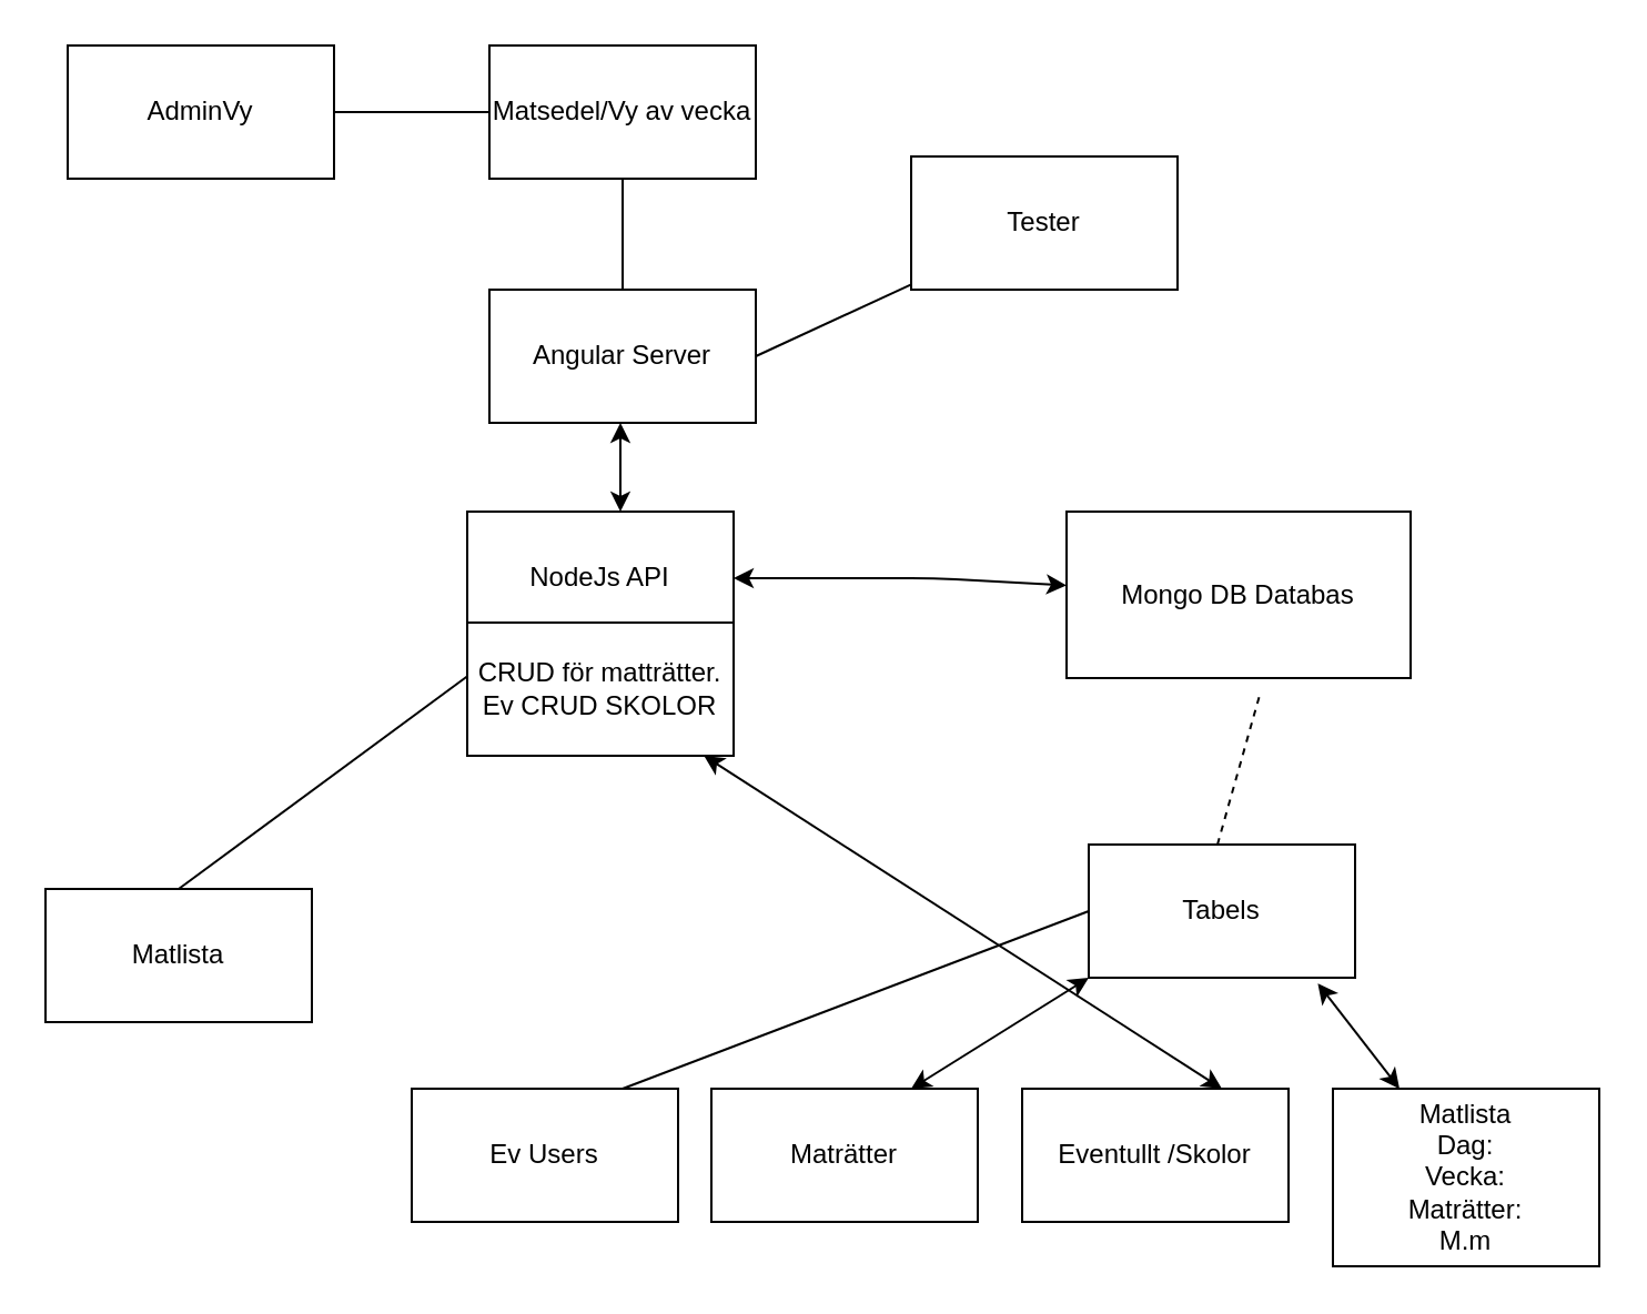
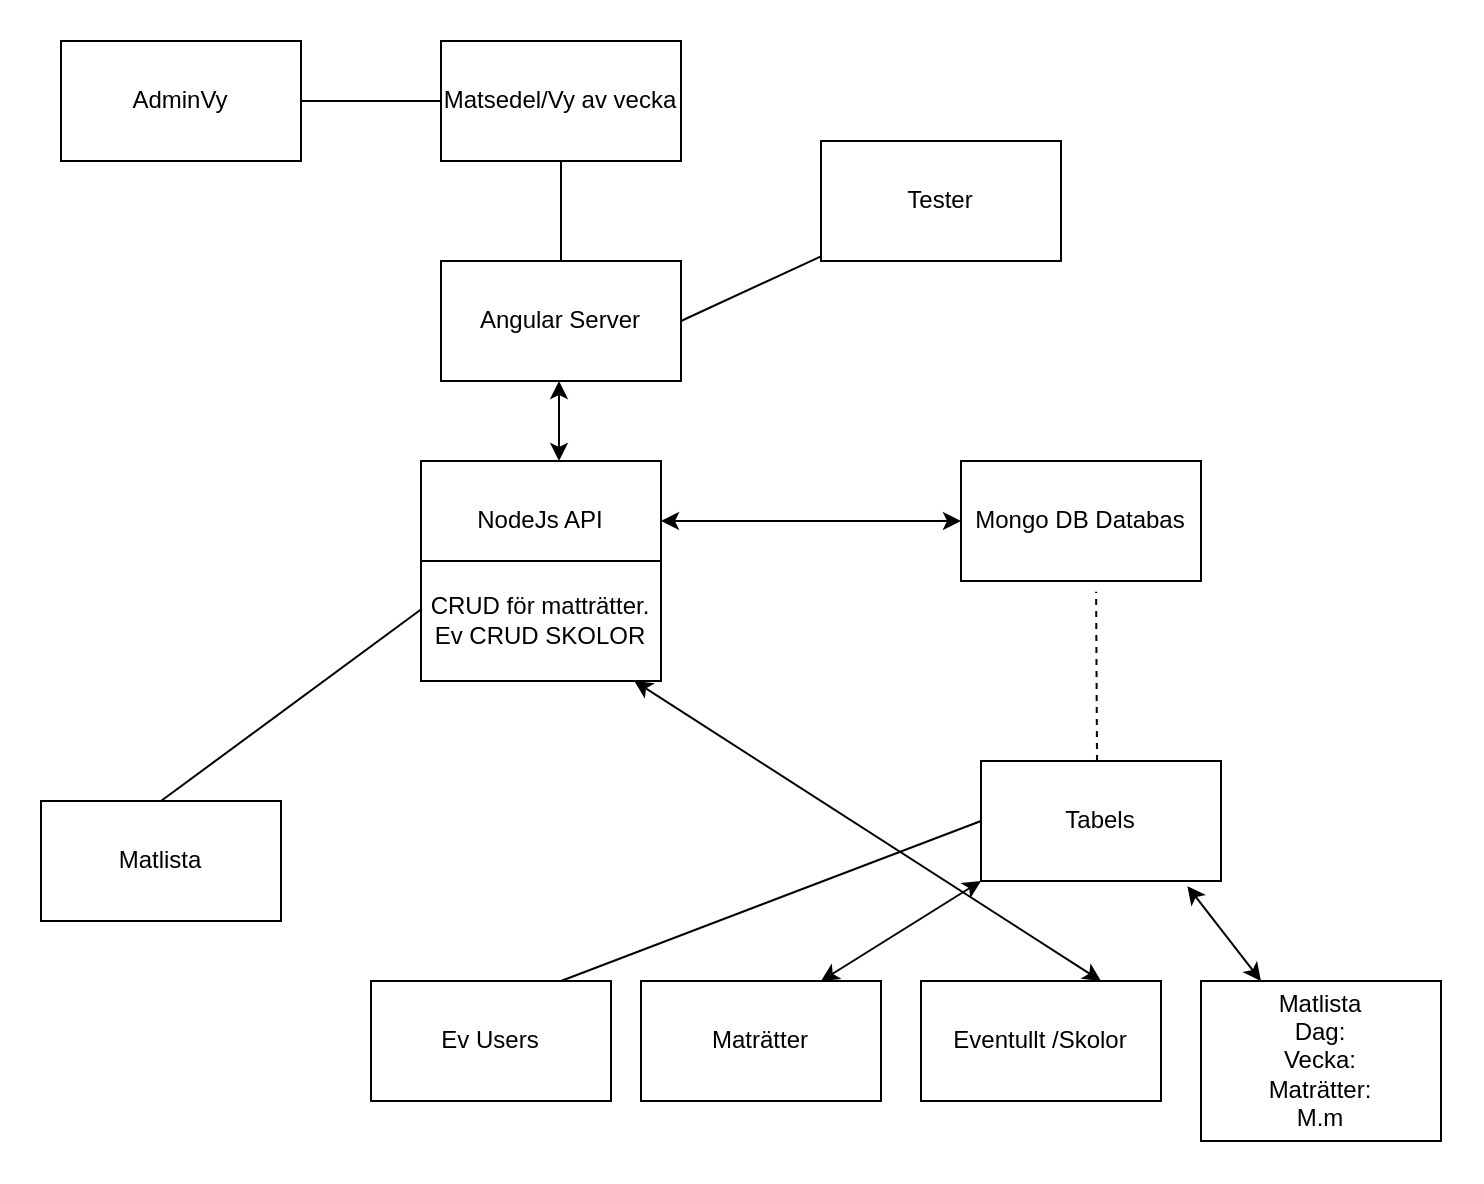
  <mxCell id="0" />
  <mxCell id="1" parent="0" />
  <mxCell id="2" value="NodeJs API" style="rounded=0;whiteSpace=wrap;html=1;" parent="1" vertex="1"><mxGeometry x="210" y="230" width="120" height="60" as="geometry" /></mxCell>
  <mxCell id="3" value="Angular Server" style="rounded=0;whiteSpace=wrap;html=1;" vertex="1" parent="1"><mxGeometry x="220" y="130" width="120" height="60" as="geometry" /></mxCell>
  <mxCell id="4" value="" style="endArrow=classic;startArrow=classic;html=1;" edge="1" parent="1"><mxGeometry width="50" height="50" relative="1" as="geometry"><mxPoint x="279" y="230" as="sourcePoint" /><mxPoint x="279" y="190" as="targetPoint" /></mxGeometry></mxCell>
  <mxCell id="5" value="" style="endArrow=classic;startArrow=classic;html=1;exitX=1;exitY=0.5;exitDx=0;exitDy=0;" edge="1" parent="1" source="2" target="6"><mxGeometry width="50" height="50" relative="1" as="geometry"><mxPoint x="280" y="130" as="sourcePoint" /><mxPoint x="510" y="260" as="targetPoint" /><Array as="points"><mxPoint x="420" y="260" /></Array></mxGeometry></mxCell>
- <mxCell id="6" value="Mongo DB Databas" style="rounded=0;whiteSpace=wrap;html=1;" vertex="1" parent="1"><mxGeometry x="480" y="230" width="155" height="75" as="geometry" /></mxCell>
+ <mxCell id="6" value="Mongo DB Databas" style="rounded=0;whiteSpace=wrap;html=1;" vertex="1" parent="1"><mxGeometry x="480" y="230" width="120" height="60" as="geometry" /></mxCell>
  <mxCell id="7" value="" style="endArrow=none;html=1;" edge="1" parent="1" target="2"><mxGeometry width="50" height="50" relative="1" as="geometry"><mxPoint x="80" y="400" as="sourcePoint" /><mxPoint x="330" y="250" as="targetPoint" /></mxGeometry></mxCell>
  <mxCell id="8" value="Matlista" style="rounded=0;whiteSpace=wrap;html=1;" vertex="1" parent="1"><mxGeometry x="20" y="400" width="120" height="60" as="geometry" /></mxCell>
  <mxCell id="9" value="" style="endArrow=none;dashed=1;html=1;entryX=0.563;entryY=1.09;entryDx=0;entryDy=0;entryPerimeter=0;" edge="1" parent="1" target="6"><mxGeometry width="50" height="50" relative="1" as="geometry"><mxPoint x="548" y="380" as="sourcePoint" /><mxPoint x="330" y="250" as="targetPoint" /></mxGeometry></mxCell>
  <mxCell id="10" value="Tabels" style="rounded=0;whiteSpace=wrap;html=1;" vertex="1" parent="1"><mxGeometry x="490" y="380" width="120" height="60" as="geometry" /></mxCell>
  <mxCell id="11" value="" style="endArrow=none;html=1;exitX=0.5;exitY=0;exitDx=0;exitDy=0;" edge="1" parent="1" source="3" target="12"><mxGeometry width="50" height="50" relative="1" as="geometry"><mxPoint x="340" y="110" as="sourcePoint" /><mxPoint x="360" y="80" as="targetPoint" /><Array as="points" /></mxGeometry></mxCell>
  <mxCell id="12" value="Matsedel/Vy av vecka" style="rounded=0;whiteSpace=wrap;html=1;" vertex="1" parent="1"><mxGeometry x="220" y="20" width="120" height="60" as="geometry" /></mxCell>
  <mxCell id="13" value="" style="endArrow=none;html=1;exitX=0;exitY=0.5;exitDx=0;exitDy=0;" edge="1" parent="1" source="12" target="14"><mxGeometry width="50" height="50" relative="1" as="geometry"><mxPoint x="180" y="44" as="sourcePoint" /><mxPoint x="360" y="50" as="targetPoint" /></mxGeometry></mxCell>
  <mxCell id="14" value="AdminVy" style="rounded=0;whiteSpace=wrap;html=1;" vertex="1" parent="1"><mxGeometry x="30" y="20" width="120" height="60" as="geometry" /></mxCell>
  <mxCell id="15" value="CRUD för matträtter.&lt;br&gt;Ev CRUD SKOLOR" style="rounded=0;whiteSpace=wrap;html=1;" vertex="1" parent="1"><mxGeometry x="210" y="280" width="120" height="60" as="geometry" /></mxCell>
  <mxCell id="16" value="" style="endArrow=classic;startArrow=classic;html=1;entryX=0;entryY=1;entryDx=0;entryDy=0;exitX=0.75;exitY=0;exitDx=0;exitDy=0;" edge="1" parent="1" source="17" target="10"><mxGeometry width="50" height="50" relative="1" as="geometry"><mxPoint x="440" y="490" as="sourcePoint" /><mxPoint x="330" y="240" as="targetPoint" /></mxGeometry></mxCell>
  <mxCell id="17" value="Maträtter" style="rounded=0;whiteSpace=wrap;html=1;" vertex="1" parent="1"><mxGeometry x="320" y="490" width="120" height="60" as="geometry" /></mxCell>
  <mxCell id="18" value="" style="endArrow=classic;startArrow=classic;html=1;exitX=0.75;exitY=0;exitDx=0;exitDy=0;" edge="1" parent="1" source="19" target="15"><mxGeometry width="50" height="50" relative="1" as="geometry"><mxPoint x="550" y="490" as="sourcePoint" /><mxPoint x="330" y="410" as="targetPoint" /></mxGeometry></mxCell>
  <mxCell id="19" value="Eventullt /Skolor" style="rounded=0;whiteSpace=wrap;html=1;" vertex="1" parent="1"><mxGeometry x="460" y="490" width="120" height="60" as="geometry" /></mxCell>
  <mxCell id="20" value="" style="endArrow=classic;startArrow=classic;html=1;entryX=0.86;entryY=1.043;entryDx=0;entryDy=0;entryPerimeter=0;" edge="1" parent="1" target="10"><mxGeometry width="50" height="50" relative="1" as="geometry"><mxPoint x="630" y="490" as="sourcePoint" /><mxPoint x="330" y="410" as="targetPoint" /></mxGeometry></mxCell>
  <mxCell id="21" value="Matlista&lt;br&gt;Dag:&lt;br&gt;Vecka:&lt;br&gt;Maträtter:&lt;br&gt;M.m" style="rounded=0;whiteSpace=wrap;html=1;" vertex="1" parent="1"><mxGeometry x="600" y="490" width="120" height="80" as="geometry" /></mxCell>
  <mxCell id="22" value="" style="endArrow=none;html=1;entryX=0;entryY=0.5;entryDx=0;entryDy=0;" edge="1" parent="1" target="10"><mxGeometry width="50" height="50" relative="1" as="geometry"><mxPoint x="280" y="490" as="sourcePoint" /><mxPoint x="330" y="380" as="targetPoint" /></mxGeometry></mxCell>
  <mxCell id="23" value="Ev Users" style="rounded=0;whiteSpace=wrap;html=1;" vertex="1" parent="1"><mxGeometry x="185" y="490" width="120" height="60" as="geometry" /></mxCell>
  <mxCell id="24" value="" style="endArrow=none;html=1;" edge="1" parent="1" target="25"><mxGeometry width="50" height="50" relative="1" as="geometry"><mxPoint x="340" y="160" as="sourcePoint" /><mxPoint x="430" y="120" as="targetPoint" /></mxGeometry></mxCell>
  <mxCell id="25" value="Tester" style="rounded=0;whiteSpace=wrap;html=1;" vertex="1" parent="1"><mxGeometry x="410" y="70" width="120" height="60" as="geometry" /></mxCell>
